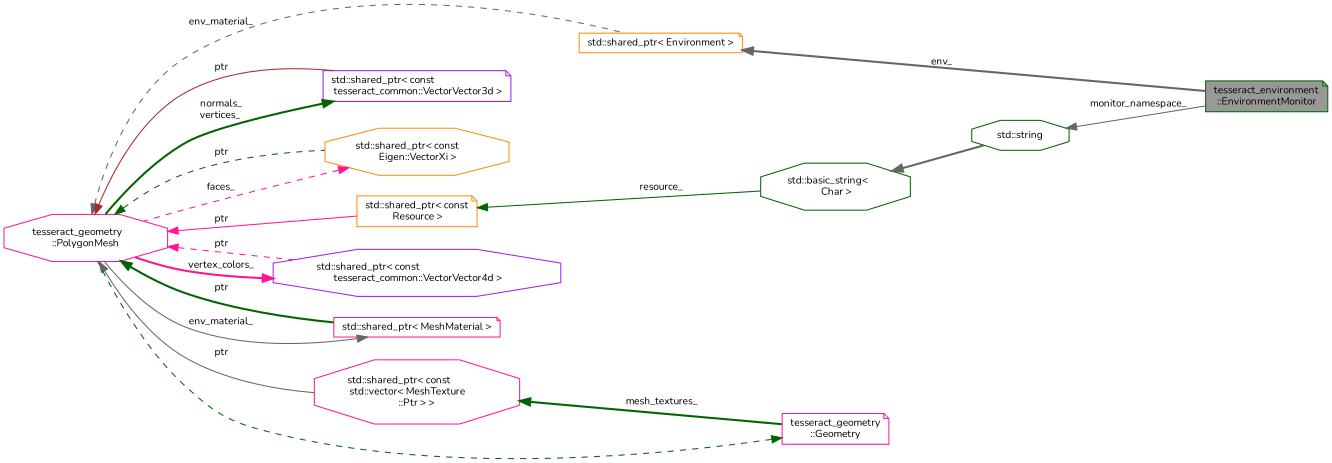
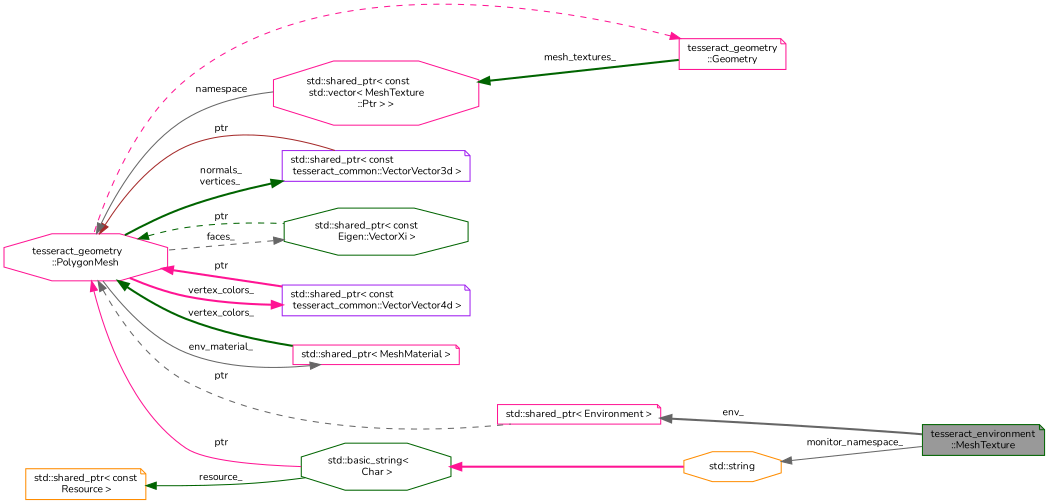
  digraph {
    fontname=Nunito
    rankdir=LR
    node [color=darkgreen fillcolor=white fontname=Nunito fontsize=10 shape=note style=filled]
    edge [color=gray40 dir=back fontname=Nunito fontsize=10 labelfontname=Helvetica labelfontsize=10 style=bold]
-   n1 [fillcolor=grey60 fontcolor=black height=0.2 label="tesseract_environment\l::EnvironmentMonitor" width=0.4]
-   n2 [color=darkorange height=0.2 label="std::shared_ptr\< Environment \>" width=0.4]
+   n1 [fillcolor=grey60 fontcolor=black height=0.2 label="tesseract_environment\l::MeshTexture" width=0.4]
+   n2 [color=deeppink height=0.2 label="std::shared_ptr\< Environment \>" width=0.4]
    n3 [color=deeppink height=0.2 label="tesseract_geometry\l::PolygonMesh" shape=octagon width=0.4]
    n4 [color=purple height=0.2 label="std::shared_ptr\< const\l tesseract_common::VectorVector3d \>" width=0.4]
-   n5 [color=darkorange height=0.2 label="std::shared_ptr\< const\l Eigen::VectorXi \>" shape=octagon width=0.4]
+   n5 [height=0.2 label="std::shared_ptr\< const\l Eigen::VectorXi \>" shape=octagon width=0.4]
    n6 [color=darkorange height=0.2 label="std::shared_ptr\< const\l Resource \>" width=0.4]
-   n7 [color=purple height=0.2 label="std::shared_ptr\< const\l tesseract_common::VectorVector4d \>" shape=octagon width=0.4]
+   n7 [color=purple height=0.2 label="std::shared_ptr\< const\l tesseract_common::VectorVector4d \>" width=0.4]
    n8 [color=deeppink height=0.2 label="std::shared_ptr\< MeshMaterial \>" width=0.4]
    n9 [color=deeppink height=0.2 label="std::shared_ptr\< const\l std::vector\< MeshTexture\l::Ptr \> \>" shape=octagon width=0.4]
    n10 [height=0.2 label="std::basic_string\<\l Char \>" shape=octagon width=0.4]
    n11 [color=deeppink height=0.2 label="tesseract_geometry\l::Geometry" width=0.4]
-   n12 [height=0.2 label="std::string" shape=octagon width=0.4]
+   n12 [color=darkorange height=0.2 label="std::string" shape=octagon width=0.4]
    n2 -> n1 [label=" env_"]
-   n3 -> n2 [label=" env_material_" style=dashed]
+   n3 -> n2 [label=" ptr" style=dashed]
    n3 -> n4 [color=brown label=" ptr" style=solid]
    n3 -> n5 [color=darkgreen label=" ptr" style=dashed]
-   n3 -> n6 [color=deeppink label=" ptr" style=solid]
-   n3 -> n7 [color=deeppink label=" ptr" style=dashed]
-   n3 -> n8 [color=darkgreen label=" ptr"]
-   n3 -> n9 [label=" ptr" style=solid]
+   n3 -> n10 [color=deeppink label=" ptr" style=solid]
+   n3 -> n7 [color=deeppink label=" ptr"]
+   n3 -> n8 [color=darkgreen label=" vertex_colors_"]
+   n3 -> n9 [label=" namespace" style=solid]
    n4 -> n3 [color=darkgreen label=" normals_\nvertices_"]
-   n5 -> n3 [color=deeppink label=" faces_" style=dashed]
+   n5 -> n3 [label=" faces_" style=dashed]
    n6 -> n10 [color=darkgreen label=" resource_" style=solid]
    n7 -> n3 [color=deeppink label=" vertex_colors_"]
    n8 -> n3 [label=" env_material_" style=solid]
    n9 -> n11 [color=darkgreen label=" mesh_textures_"]
-   n10 -> n12
-   n11 -> n3 [color=darkgreen style=dashed]
+   n10 -> n12 [color=deeppink]
+   n11 -> n3 [color=deeppink style=dashed]
    n12 -> n1 [label=" monitor_namespace_" style=solid]
  }
